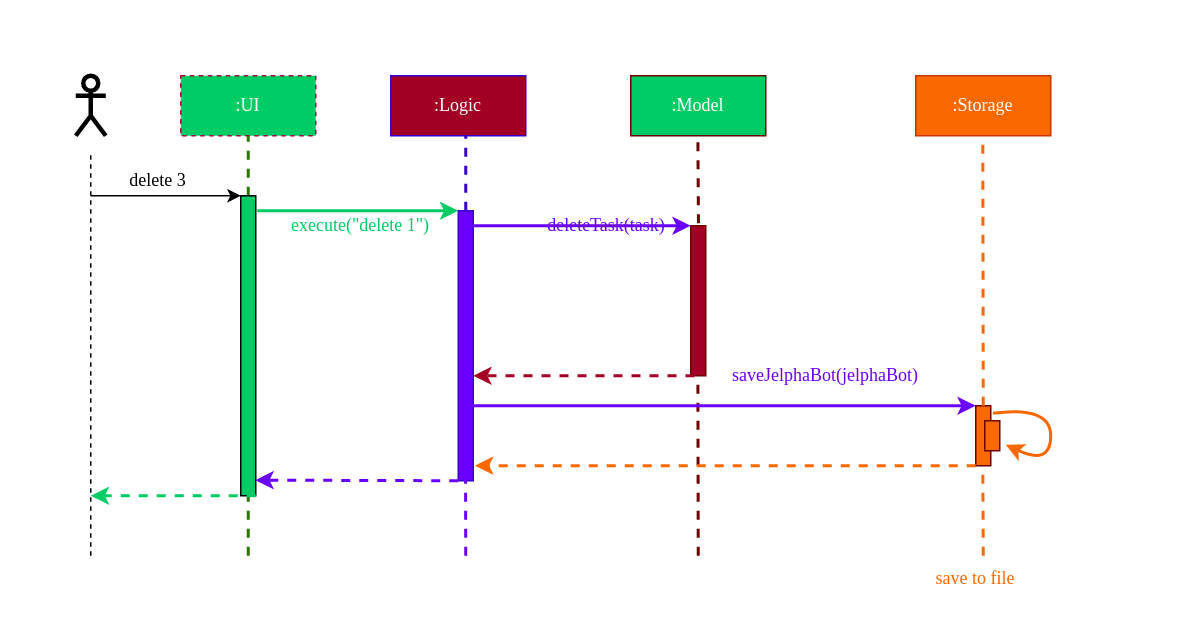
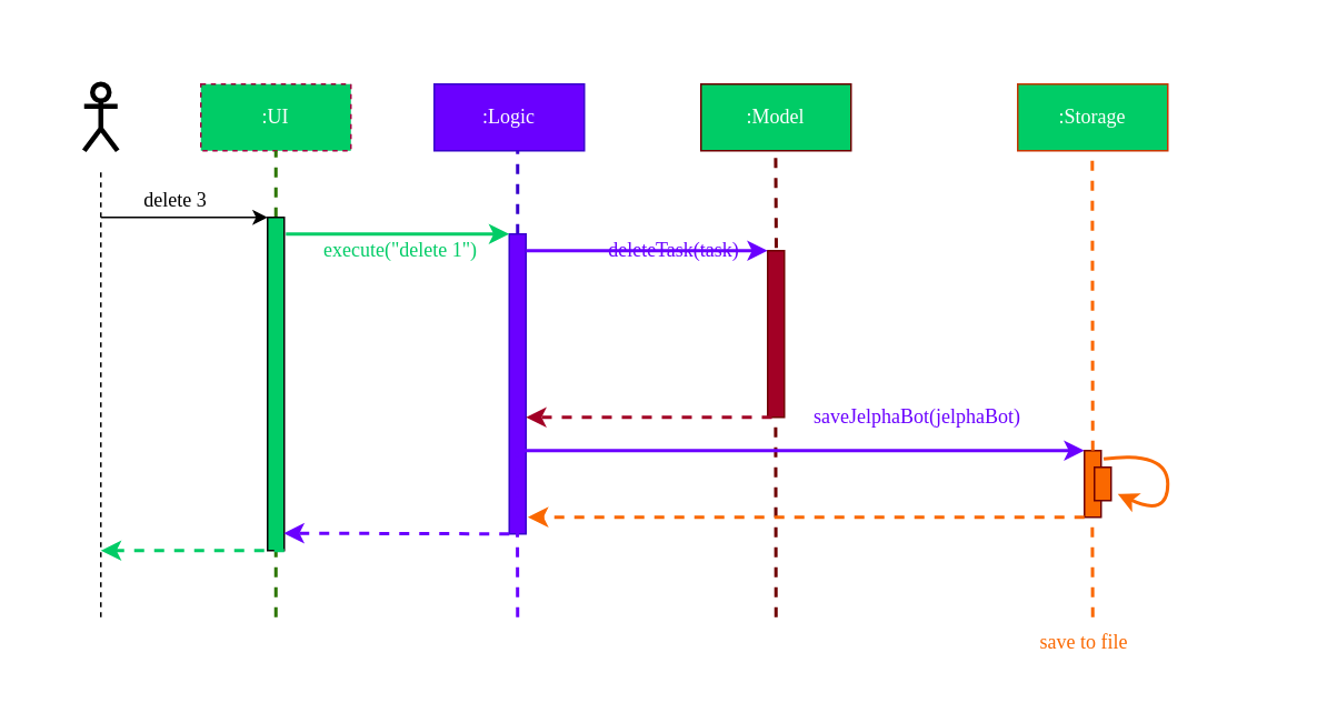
  <mxCell id="0" />
  <mxCell id="1" parent="0" />
  <mxCell id="2" value="" style="rounded=1;whiteSpace=wrap;html=1;strokeColor=#FFFFFF;strokeWidth=3;fillColor=#ffffff;fontFamily=Verdana;" parent="1" vertex="1"><mxGeometry x="20" y="20" width="760" height="380" as="geometry" /></mxCell>
  <mxCell id="3" value="" style="rounded=0;whiteSpace=wrap;html=1;fillColor=#fa6800;fontFamily=Verdana;strokeColor=#6F0000;fontColor=#ffffff;" parent="1" vertex="1"><mxGeometry x="650" y="270" width="10" height="40" as="geometry" /></mxCell>
  <mxCell id="4" value="" style="shape=umlActor;verticalLabelPosition=bottom;labelBackgroundColor=#ffffff;verticalAlign=top;html=1;outlineConnect=0;strokeWidth=3;" parent="1" vertex="1"><mxGeometry x="50" y="50" width="20" height="40" as="geometry" /></mxCell>
  <mxCell id="5" value="" style="endArrow=none;dashed=1;html=1;" parent="1" edge="1"><mxGeometry width="50" height="50" relative="1" as="geometry"><mxPoint x="60" y="370" as="sourcePoint" /><mxPoint x="60" y="100" as="targetPoint" /></mxGeometry></mxCell>
  <mxCell id="6" value="&lt;font face=&quot;Verdana&quot;&gt;:UI&lt;/font&gt;" style="rounded=0;whiteSpace=wrap;html=1;fillColor=#00CC66;strokeColor=#A50040;fontColor=#ffffff;dashed=1;" parent="1" vertex="1"><mxGeometry x="120" y="50" width="90" height="40" as="geometry" /></mxCell>
  <mxCell id="7" value="" style="endArrow=classic;html=1;" parent="1" edge="1"><mxGeometry width="50" height="50" relative="1" as="geometry"><mxPoint x="60" y="130" as="sourcePoint" /><mxPoint x="160" y="130" as="targetPoint" /></mxGeometry></mxCell>
  <mxCell id="8" value="delete 3" style="text;html=1;strokeColor=none;fillColor=none;align=center;verticalAlign=middle;whiteSpace=wrap;rounded=0;fontFamily=Verdana;" parent="1" vertex="1"><mxGeometry x="60" y="110" width="90" height="20" as="geometry" /></mxCell>
  <mxCell id="9" value="" style="endArrow=none;html=1;fontFamily=Verdana;entryX=0.5;entryY=1;entryDx=0;entryDy=0;dashed=1;fillColor=#60a917;strokeColor=#2D7600;strokeWidth=2;" parent="1" source="10" target="6" edge="1"><mxGeometry width="50" height="50" relative="1" as="geometry"><mxPoint x="165" y="330" as="sourcePoint" /><mxPoint x="420" y="180" as="targetPoint" /></mxGeometry></mxCell>
  <mxCell id="10" value="" style="rounded=0;whiteSpace=wrap;html=1;fillColor=#00CC66;fontFamily=Verdana;" parent="1" vertex="1"><mxGeometry x="160" y="130" width="10" height="200" as="geometry" /></mxCell>
  <mxCell id="11" value="" style="endArrow=none;html=1;fontFamily=Verdana;entryX=0.5;entryY=1;entryDx=0;entryDy=0;dashed=1;fillColor=#60a917;strokeColor=#2D7600;strokeWidth=2;" parent="1" target="10" edge="1"><mxGeometry width="50" height="50" relative="1" as="geometry"><mxPoint x="165" y="370" as="sourcePoint" /><mxPoint x="165" y="90" as="targetPoint" /></mxGeometry></mxCell>
- <mxCell id="12" value="&lt;font face=&quot;Verdana&quot;&gt;:Logic&lt;/font&gt;" style="rounded=0;whiteSpace=wrap;html=1;fillColor=#a20025;strokeColor=#3700CC;fontColor=#ffffff;" parent="1" vertex="1"><mxGeometry x="260" y="50" width="90" height="40" as="geometry" /></mxCell>
+ <mxCell id="12" value="&lt;font face=&quot;Verdana&quot;&gt;:Logic&lt;/font&gt;" style="rounded=0;whiteSpace=wrap;html=1;fillColor=#6a00ff;strokeColor=#3700CC;fontColor=#ffffff;" parent="1" vertex="1"><mxGeometry x="260" y="50" width="90" height="40" as="geometry" /></mxCell>
  <mxCell id="13" value="" style="endArrow=none;dashed=1;html=1;fontFamily=Verdana;fillColor=#6a00ff;strokeColor=#3700CC;strokeWidth=2;" parent="1" edge="1"><mxGeometry width="50" height="50" relative="1" as="geometry"><mxPoint x="310" y="140" as="sourcePoint" /><mxPoint x="310" y="90" as="targetPoint" /></mxGeometry></mxCell>
  <mxCell id="14" value="" style="rounded=0;whiteSpace=wrap;html=1;fillColor=#6a00ff;fontFamily=Verdana;strokeColor=#3700CC;fontColor=#ffffff;" parent="1" vertex="1"><mxGeometry x="305" y="140" width="10" height="180" as="geometry" /></mxCell>
  <mxCell id="15" value="" style="endArrow=classic;html=1;strokeWidth=2;fontFamily=Verdana;entryX=0;entryY=0;entryDx=0;entryDy=0;fillColor=#60a917;strokeColor=#00cc66;" parent="1" target="14" edge="1"><mxGeometry width="50" height="50" relative="1" as="geometry"><mxPoint x="171" y="140" as="sourcePoint" /><mxPoint x="300" y="130" as="targetPoint" /></mxGeometry></mxCell>
  <mxCell id="16" value="&lt;font color=&quot;#00cc66&quot;&gt;execute(&quot;delete 1&quot;)&lt;/font&gt;" style="text;html=1;strokeColor=none;fillColor=none;align=center;verticalAlign=middle;whiteSpace=wrap;rounded=0;fontFamily=Verdana;" parent="1" vertex="1"><mxGeometry x="180" y="140" width="120" height="20" as="geometry" /></mxCell>
  <mxCell id="17" value="&lt;font face=&quot;Verdana&quot;&gt;:Model&lt;/font&gt;" style="rounded=0;whiteSpace=wrap;html=1;fillColor=#00cc66;strokeColor=#6F0000;fontColor=#ffffff;" parent="1" vertex="1"><mxGeometry x="420" y="50" width="90" height="40" as="geometry" /></mxCell>
  <mxCell id="18" value="" style="endArrow=none;dashed=1;html=1;fontFamily=Verdana;fillColor=#a20025;strokeColor=#6F0000;strokeWidth=2;exitX=0.514;exitY=-0.016;exitDx=0;exitDy=0;exitPerimeter=0;" parent="1" source="19" edge="1"><mxGeometry width="50" height="50" relative="1" as="geometry"><mxPoint x="464.76" y="140" as="sourcePoint" /><mxPoint x="464.76" y="90" as="targetPoint" /></mxGeometry></mxCell>
  <mxCell id="19" value="" style="rounded=0;whiteSpace=wrap;html=1;fillColor=#a20025;fontFamily=Verdana;strokeColor=#6F0000;fontColor=#ffffff;" parent="1" vertex="1"><mxGeometry x="460" y="150" width="10" height="100" as="geometry" /></mxCell>
  <mxCell id="20" value="" style="endArrow=classic;html=1;strokeWidth=2;fontFamily=Verdana;entryX=0;entryY=0;entryDx=0;entryDy=0;fillColor=#6a00ff;strokeColor=#6a00ff;" parent="1" target="19" edge="1"><mxGeometry width="50" height="50" relative="1" as="geometry"><mxPoint x="315" y="150" as="sourcePoint" /><mxPoint x="449" y="150" as="targetPoint" /></mxGeometry></mxCell>
  <mxCell id="21" value="&lt;font color=&quot;#6a00ff&quot;&gt;deleteTask(task)&lt;/font&gt;" style="text;html=1;strokeColor=none;fillColor=none;align=center;verticalAlign=middle;whiteSpace=wrap;rounded=0;fontFamily=Verdana;" parent="1" vertex="1"><mxGeometry x="354" y="140" width="100" height="20" as="geometry" /></mxCell>
  <mxCell id="22" value="" style="endArrow=none;dashed=1;html=1;fontFamily=Verdana;fillColor=#a20025;strokeColor=#6F0000;strokeWidth=2;" parent="1" edge="1"><mxGeometry width="50" height="50" relative="1" as="geometry"><mxPoint x="465" y="370" as="sourcePoint" /><mxPoint x="464.76" y="250" as="targetPoint" /></mxGeometry></mxCell>
  <mxCell id="23" value="" style="endArrow=classic;html=1;strokeColor=#a20025;strokeWidth=2;fontFamily=Verdana;exitX=0.25;exitY=1;exitDx=0;exitDy=0;dashed=1;" parent="1" source="19" edge="1"><mxGeometry width="50" height="50" relative="1" as="geometry"><mxPoint x="400" y="240" as="sourcePoint" /><mxPoint x="315" y="250" as="targetPoint" /></mxGeometry></mxCell>
  <mxCell id="24" value="" style="endArrow=classic;html=1;strokeWidth=2;fontFamily=Verdana;fillColor=#6a00ff;strokeColor=#6a00ff;exitX=0;exitY=1;exitDx=0;exitDy=0;dashed=1;entryX=0.978;entryY=0.948;entryDx=0;entryDy=0;entryPerimeter=0;" parent="1" source="14" target="10" edge="1"><mxGeometry width="50" height="50" relative="1" as="geometry"><mxPoint x="300" y="320" as="sourcePoint" /><mxPoint x="169" y="317" as="targetPoint" /></mxGeometry></mxCell>
  <mxCell id="25" value="" style="endArrow=none;dashed=1;html=1;fontFamily=Verdana;fillColor=#6a00ff;strokeColor=#6a00ff;strokeWidth=2;" parent="1" edge="1"><mxGeometry width="50" height="50" relative="1" as="geometry"><mxPoint x="310" y="370" as="sourcePoint" /><mxPoint x="309.76" y="270" as="targetPoint" /></mxGeometry></mxCell>
  <mxCell id="26" value="" style="endArrow=classic;html=1;strokeWidth=2;fontFamily=Verdana;fillColor=#60a917;strokeColor=#00cc66;exitX=1;exitY=1;exitDx=0;exitDy=0;dashed=1;" parent="1" source="10" edge="1"><mxGeometry width="50" height="50" relative="1" as="geometry"><mxPoint x="-74" y="280" as="sourcePoint" /><mxPoint x="60" y="330" as="targetPoint" /></mxGeometry></mxCell>
- <mxCell id="27" value="&lt;font face=&quot;Verdana&quot;&gt;:Storage&lt;/font&gt;" style="rounded=0;whiteSpace=wrap;html=1;fillColor=#fa6800;strokeColor=#C73500;fontColor=#ffffff;" parent="1" vertex="1"><mxGeometry x="610" y="50" width="90" height="40" as="geometry" /></mxCell>
+ <mxCell id="27" value="&lt;font face=&quot;Verdana&quot;&gt;:Storage&lt;/font&gt;" style="rounded=0;whiteSpace=wrap;html=1;fillColor=#00cc66;strokeColor=#C73500;fontColor=#ffffff;" parent="1" vertex="1"><mxGeometry x="610" y="50" width="90" height="40" as="geometry" /></mxCell>
  <mxCell id="28" value="" style="endArrow=classic;html=1;strokeWidth=2;fontFamily=Verdana;fillColor=#6a00ff;strokeColor=#6a00ff;entryX=0;entryY=0;entryDx=0;entryDy=0;" parent="1" target="3" edge="1"><mxGeometry width="50" height="50" relative="1" as="geometry"><mxPoint x="310" y="270" as="sourcePoint" /><mxPoint x="620" y="270" as="targetPoint" /></mxGeometry></mxCell>
  <mxCell id="29" value="" style="endArrow=none;dashed=1;html=1;fontFamily=Verdana;fillColor=#fa6800;strokeColor=#fa6800;strokeWidth=2;exitX=0.5;exitY=0;exitDx=0;exitDy=0;" parent="1" source="3" edge="1"><mxGeometry width="50" height="50" relative="1" as="geometry"><mxPoint x="655.09" y="148.4" as="sourcePoint" /><mxPoint x="654.71" y="90" as="targetPoint" /></mxGeometry></mxCell>
  <mxCell id="30" value="" style="endArrow=none;dashed=1;html=1;fontFamily=Verdana;fillColor=#fa6800;strokeColor=#fa6800;strokeWidth=2;" parent="1" edge="1"><mxGeometry width="50" height="50" relative="1" as="geometry"><mxPoint x="655" y="370" as="sourcePoint" /><mxPoint x="654.71" y="310" as="targetPoint" /></mxGeometry></mxCell>
  <mxCell id="31" value="&lt;font color=&quot;#fa6800&quot;&gt;save to file&lt;/font&gt;" style="text;html=1;strokeColor=none;fillColor=none;align=center;verticalAlign=middle;whiteSpace=wrap;rounded=0;fontFamily=Verdana;" parent="1" vertex="1"><mxGeometry x="615" y="375" width="70" height="20" as="geometry" /></mxCell>
  <mxCell id="32" value="&lt;font color=&quot;#6a00ff&quot;&gt;saveJelphaBot(jelphaBot)&lt;/font&gt;" style="text;html=1;strokeColor=none;fillColor=none;align=center;verticalAlign=middle;whiteSpace=wrap;rounded=0;fontFamily=Verdana;" parent="1" vertex="1"><mxGeometry x="480" y="240" width="140" height="20" as="geometry" /></mxCell>
  <mxCell id="33" value="" style="endArrow=classic;html=1;strokeColor=#fa6800;strokeWidth=2;fontFamily=Verdana;exitX=0;exitY=1;exitDx=0;exitDy=0;entryX=1.116;entryY=0.944;entryDx=0;entryDy=0;entryPerimeter=0;dashed=1;" parent="1" source="3" target="14" edge="1"><mxGeometry width="50" height="50" relative="1" as="geometry"><mxPoint x="560" y="320" as="sourcePoint" /><mxPoint x="320" y="310" as="targetPoint" /></mxGeometry></mxCell>
  <mxCell id="34" value="" style="rounded=0;whiteSpace=wrap;html=1;fillColor=#fa6800;fontFamily=Verdana;strokeColor=#6F0000;fontColor=#ffffff;" parent="1" vertex="1"><mxGeometry x="656" y="280" width="10" height="20" as="geometry" /></mxCell>
  <mxCell id="35" value="" style="endArrow=classic;html=1;strokeColor=#fa6800;strokeWidth=2;fontFamily=Verdana;curved=1;exitX=1.152;exitY=0.126;exitDx=0;exitDy=0;exitPerimeter=0;" parent="1" source="3" edge="1"><mxGeometry width="50" height="50" relative="1" as="geometry"><mxPoint x="662" y="270" as="sourcePoint" /><mxPoint x="670" y="296" as="targetPoint" /><Array as="points"><mxPoint x="700" y="270" /><mxPoint x="700" y="310" /></Array></mxGeometry></mxCell>
